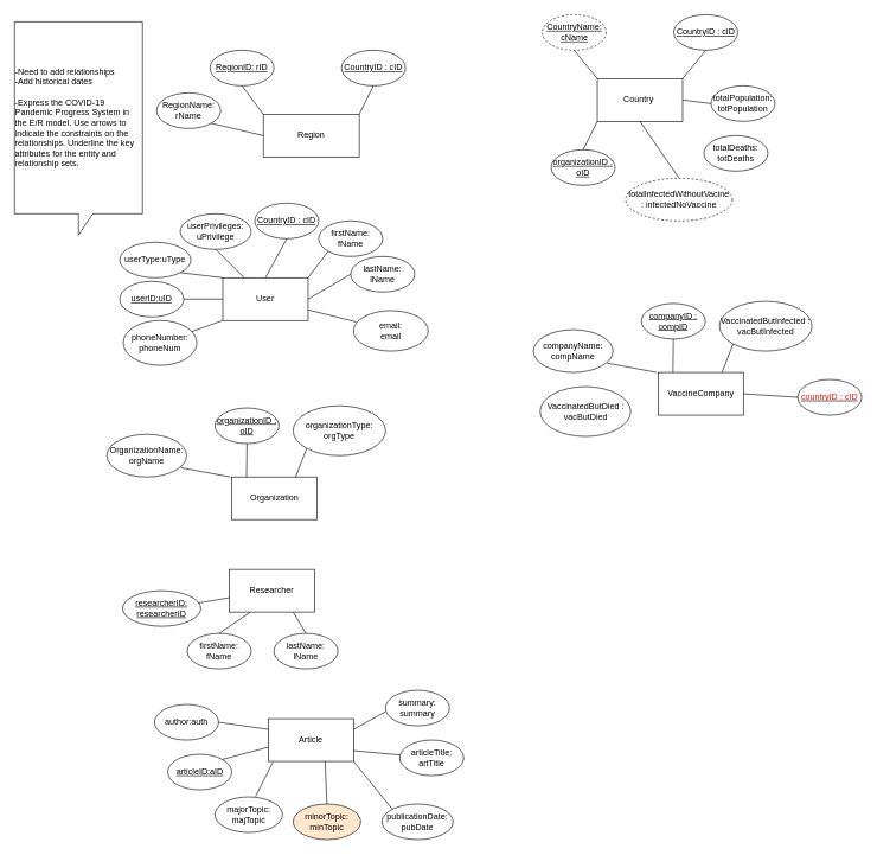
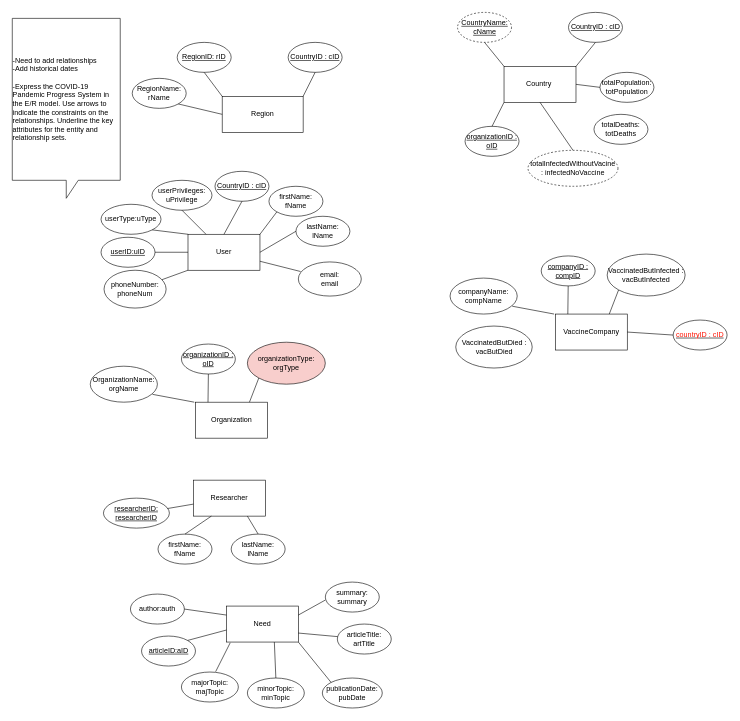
  <mxCell id="0" />
  <mxCell id="1" parent="0" />
  <mxCell id="2" value="Country&amp;nbsp;" style="rounded=0;whiteSpace=wrap;html=1;" vertex="1" parent="1"><mxGeometry x="840" y="110" width="120" height="60" as="geometry" /></mxCell>
  <mxCell id="3" value="Researcher" style="rounded=0;whiteSpace=wrap;html=1;" vertex="1" parent="1"><mxGeometry x="322" y="800" width="120" height="60" as="geometry" /></mxCell>
  <mxCell id="4" value="Organization" style="rounded=0;whiteSpace=wrap;html=1;" vertex="1" parent="1"><mxGeometry x="325.5" y="670" width="120" height="60" as="geometry" /></mxCell>
  <mxCell id="5" value="User" style="rounded=0;whiteSpace=wrap;html=1;" vertex="1" parent="1"><mxGeometry x="313" y="390" width="120" height="60" as="geometry" /></mxCell>
  <mxCell id="6" value="Region" style="rounded=0;whiteSpace=wrap;html=1;" vertex="1" parent="1"><mxGeometry x="370" y="160" width="135" height="60" as="geometry" /></mxCell>
  <mxCell id="7" value="&lt;u&gt;RegionID: rID&lt;/u&gt;" style="ellipse;whiteSpace=wrap;html=1;" vertex="1" parent="1"><mxGeometry x="295" y="70" width="90" height="50" as="geometry" /></mxCell>
  <mxCell id="8" value="&lt;u&gt;CountryID : cID&lt;/u&gt;" style="ellipse;whiteSpace=wrap;html=1;" vertex="1" parent="1"><mxGeometry x="480" y="70" width="90" height="50" as="geometry" /></mxCell>
  <mxCell id="9" value="" style="endArrow=none;html=1;rounded=0;entryX=0.5;entryY=1;entryDx=0;entryDy=0;exitX=0;exitY=0;exitDx=0;exitDy=0;" edge="1" parent="1" source="6" target="7"><mxGeometry width="50" height="50" relative="1" as="geometry"><mxPoint x="420" y="250" as="sourcePoint" /><mxPoint x="470" y="200" as="targetPoint" /></mxGeometry></mxCell>
  <mxCell id="10" value="" style="endArrow=none;html=1;rounded=0;entryX=0.5;entryY=1;entryDx=0;entryDy=0;" edge="1" parent="1" target="8"><mxGeometry width="50" height="50" relative="1" as="geometry"><mxPoint x="505" y="160" as="sourcePoint" /><mxPoint x="555" y="110" as="targetPoint" /></mxGeometry></mxCell>
- <mxCell id="11" value="Article" style="rounded=0;whiteSpace=wrap;html=1;" vertex="1" parent="1"><mxGeometry x="377" y="1010" width="120" height="60" as="geometry" /></mxCell>
+ <mxCell id="11" value="Need" style="rounded=0;whiteSpace=wrap;html=1;" vertex="1" parent="1"><mxGeometry x="377" y="1010" width="120" height="60" as="geometry" /></mxCell>
  <mxCell id="12" value="RegionName: rName" style="ellipse;whiteSpace=wrap;html=1;" vertex="1" parent="1"><mxGeometry x="220" y="130" width="90" height="50" as="geometry" /></mxCell>
  <mxCell id="13" value="" style="endArrow=none;html=1;rounded=0;entryX=1;entryY=1;entryDx=0;entryDy=0;exitX=0;exitY=0.5;exitDx=0;exitDy=0;" edge="1" parent="1" source="6" target="12"><mxGeometry width="50" height="50" relative="1" as="geometry"><mxPoint x="355" y="190" as="sourcePoint" /><mxPoint x="310" y="150" as="targetPoint" /></mxGeometry></mxCell>
  <mxCell id="14" value="&lt;u&gt;CountryName: cName&lt;/u&gt;" style="ellipse;whiteSpace=wrap;html=1;dashed=1;" vertex="1" parent="1"><mxGeometry x="762.5" y="20" width="90" height="50" as="geometry" /></mxCell>
  <mxCell id="15" value="&lt;u&gt;CountryID : cID&lt;/u&gt;" style="ellipse;whiteSpace=wrap;html=1;" vertex="1" parent="1"><mxGeometry x="947.5" y="20" width="90" height="50" as="geometry" /></mxCell>
  <mxCell id="16" value="" style="endArrow=none;html=1;rounded=0;entryX=0.5;entryY=1;entryDx=0;entryDy=0;exitX=0;exitY=0;exitDx=0;exitDy=0;" edge="1" parent="1" source="2" target="14"><mxGeometry width="50" height="50" relative="1" as="geometry"><mxPoint x="837.5" y="110" as="sourcePoint" /><mxPoint x="937.5" y="150" as="targetPoint" /></mxGeometry></mxCell>
  <mxCell id="17" value="" style="endArrow=none;html=1;rounded=0;entryX=0.5;entryY=1;entryDx=0;entryDy=0;exitX=1;exitY=0;exitDx=0;exitDy=0;" edge="1" parent="1" source="2" target="15"><mxGeometry width="50" height="50" relative="1" as="geometry"><mxPoint x="972.5" y="110" as="sourcePoint" /><mxPoint x="1022.5" y="60" as="targetPoint" /></mxGeometry></mxCell>
  <mxCell id="18" value="totalDeaths: totDeaths" style="ellipse;whiteSpace=wrap;html=1;" vertex="1" parent="1"><mxGeometry x="990" y="190" width="90" height="50" as="geometry" /></mxCell>
  <mxCell id="19" value="totalPopulation: totPopulation" style="ellipse;whiteSpace=wrap;html=1;" vertex="1" parent="1"><mxGeometry x="1000" y="120" width="90" height="50" as="geometry" /></mxCell>
  <mxCell id="20" value="" style="endArrow=none;html=1;rounded=0;entryX=0;entryY=0.5;entryDx=0;entryDy=0;exitX=1;exitY=0.5;exitDx=0;exitDy=0;" edge="1" parent="1" target="19"><mxGeometry width="50" height="50" relative="1" as="geometry"><mxPoint x="960" y="140" as="sourcePoint" /><mxPoint x="1075" y="160" as="targetPoint" /></mxGeometry></mxCell>
  <mxCell id="21" value="totalInfectedWithoutVacine : infectedNoVaccine" style="ellipse;whiteSpace=wrap;html=1;dashed=1;" vertex="1" parent="1"><mxGeometry x="880" y="250" width="150" height="60" as="geometry" /></mxCell>
  <mxCell id="22" value="" style="endArrow=none;html=1;rounded=0;entryX=0.5;entryY=0;entryDx=0;entryDy=0;exitX=0.5;exitY=1;exitDx=0;exitDy=0;" edge="1" parent="1" source="2" target="21"><mxGeometry width="50" height="50" relative="1" as="geometry"><mxPoint x="840" y="280" as="sourcePoint" /><mxPoint x="955" y="300" as="targetPoint" /></mxGeometry></mxCell>
  <mxCell id="23" value="userType:uType" style="ellipse;whiteSpace=wrap;html=1;" vertex="1" parent="1"><mxGeometry x="168" y="340" width="100" height="50" as="geometry" /></mxCell>
  <mxCell id="24" value="" style="endArrow=none;html=1;rounded=0;entryX=0;entryY=0;entryDx=0;entryDy=0;exitX=1;exitY=1;exitDx=0;exitDy=0;" edge="1" parent="1" source="23" target="5"><mxGeometry width="50" height="50" relative="1" as="geometry"><mxPoint x="208" y="340" as="sourcePoint" /><mxPoint x="258" y="290" as="targetPoint" /><Array as="points" /></mxGeometry></mxCell>
  <mxCell id="25" value="userPrivileges: uPrivilege" style="ellipse;whiteSpace=wrap;html=1;color='red';" vertex="1" parent="1"><mxGeometry x="253" y="300" width="100" height="50" as="geometry" /></mxCell>
  <mxCell id="26" value="" style="endArrow=none;html=1;rounded=0;entryX=0.25;entryY=0;entryDx=0;entryDy=0;exitX=0.5;exitY=1;exitDx=0;exitDy=0;" edge="1" parent="1" source="25" target="5"><mxGeometry width="50" height="50" relative="1" as="geometry"><mxPoint x="348" y="310" as="sourcePoint" /><mxPoint x="453" y="360" as="targetPoint" /><Array as="points" /></mxGeometry></mxCell>
  <mxCell id="27" value="&lt;u&gt;userID:uID&lt;/u&gt;" style="ellipse;whiteSpace=wrap;html=1;" vertex="1" parent="1"><mxGeometry x="168" y="395" width="90" height="50" as="geometry" /></mxCell>
  <mxCell id="28" value="" style="endArrow=none;html=1;rounded=0;entryX=0;entryY=0.5;entryDx=0;entryDy=0;exitX=1;exitY=0.5;exitDx=0;exitDy=0;" edge="1" parent="1" source="27" target="5"><mxGeometry width="50" height="50" relative="1" as="geometry"><mxPoint x="193" y="430" as="sourcePoint" /><mxPoint x="298" y="480" as="targetPoint" /><Array as="points" /></mxGeometry></mxCell>
  <mxCell id="29" value="&lt;u&gt;articleID:aID&lt;/u&gt;" style="ellipse;whiteSpace=wrap;html=1;" vertex="1" parent="1"><mxGeometry x="235.5" y="1060" width="90" height="50" as="geometry" /></mxCell>
  <mxCell id="30" value="" style="endArrow=none;html=1;rounded=0;entryX=0;entryY=1;entryDx=0;entryDy=0;exitX=1;exitY=0;exitDx=0;exitDy=0;" edge="1" parent="1" source="29"><mxGeometry width="50" height="50" relative="1" as="geometry"><mxPoint x="342" y="1090" as="sourcePoint" /><mxPoint x="377" y="1050" as="targetPoint" /><Array as="points" /></mxGeometry></mxCell>
  <mxCell id="31" value="author:auth" style="ellipse;whiteSpace=wrap;html=1;" vertex="1" parent="1"><mxGeometry x="217" y="990" width="90" height="50" as="geometry" /></mxCell>
  <mxCell id="32" value="" style="endArrow=none;html=1;rounded=0;entryX=0;entryY=0.25;entryDx=0;entryDy=0;exitX=1;exitY=0.5;exitDx=0;exitDy=0;" edge="1" parent="1" source="31" target="11"><mxGeometry width="50" height="50" relative="1" as="geometry"><mxPoint x="302" y="1010" as="sourcePoint" /><mxPoint x="362" y="1020" as="targetPoint" /><Array as="points" /></mxGeometry></mxCell>
  <mxCell id="33" value="OrganizationName: orgName" style="ellipse;whiteSpace=wrap;html=1;" vertex="1" parent="1"><mxGeometry x="150" y="610" width="112" height="60" as="geometry" /></mxCell>
  <mxCell id="34" value="" style="endArrow=none;html=1;rounded=0;entryX=0.926;entryY=0.782;entryDx=0;entryDy=0;exitX=0;exitY=0;exitDx=0;exitDy=0;entryPerimeter=0;" edge="1" parent="1" target="33"><mxGeometry width="50" height="50" relative="1" as="geometry"><mxPoint x="323.5" y="670" as="sourcePoint" /><mxPoint x="423.5" y="710" as="targetPoint" /></mxGeometry></mxCell>
  <mxCell id="35" value="majorTopic: &lt;br&gt;majTopic" style="ellipse;whiteSpace=wrap;html=1;" vertex="1" parent="1"><mxGeometry x="302" y="1120" width="95" height="50" as="geometry" /></mxCell>
  <mxCell id="36" value="" style="endArrow=none;html=1;rounded=0;exitX=0.601;exitY=-0.012;exitDx=0;exitDy=0;exitPerimeter=0;entryX=0.053;entryY=1.021;entryDx=0;entryDy=0;entryPerimeter=0;" edge="1" parent="1" source="35" target="11"><mxGeometry width="50" height="50" relative="1" as="geometry"><mxPoint x="379.5" y="1130" as="sourcePoint" /><mxPoint x="380" y="1070" as="targetPoint" /><Array as="points" /></mxGeometry></mxCell>
- <mxCell id="37" value="minorTopic: &lt;br&gt;minTopic" style="ellipse;whiteSpace=wrap;html=1;fillColor=#ffe6cc;" vertex="1" parent="1"><mxGeometry x="412" y="1130" width="95" height="50" as="geometry" /></mxCell>
+ <mxCell id="37" value="minorTopic: &lt;br&gt;minTopic" style="ellipse;whiteSpace=wrap;html=1;" vertex="1" parent="1"><mxGeometry x="412" y="1130" width="95" height="50" as="geometry" /></mxCell>
  <mxCell id="38" value="" style="endArrow=none;html=1;rounded=0;entryX=0.75;entryY=1;entryDx=0;entryDy=0;exitX=0.5;exitY=0;exitDx=0;exitDy=0;" edge="1" parent="1" source="37"><mxGeometry width="50" height="50" relative="1" as="geometry"><mxPoint x="474.12" y="1130" as="sourcePoint" /><mxPoint x="457" y="1070" as="targetPoint" /><Array as="points" /></mxGeometry></mxCell>
- <mxCell id="39" value="organizationType: orgType" style="ellipse;whiteSpace=wrap;html=1;" vertex="1" parent="1"><mxGeometry x="412" y="570" width="130" height="70" as="geometry" /></mxCell>
+ <mxCell id="39" value="organizationType: orgType" style="ellipse;whiteSpace=wrap;html=1;fillColor=#f8cecc;" vertex="1" parent="1"><mxGeometry x="412" y="570" width="130" height="70" as="geometry" /></mxCell>
  <mxCell id="40" value="" style="endArrow=none;html=1;rounded=0;entryX=0;entryY=1;entryDx=0;entryDy=0;exitX=0.75;exitY=0;exitDx=0;exitDy=0;" edge="1" parent="1" source="4" target="39"><mxGeometry width="50" height="50" relative="1" as="geometry"><mxPoint x="495.5" y="760" as="sourcePoint" /><mxPoint x="558" y="710" as="targetPoint" /></mxGeometry></mxCell>
  <mxCell id="41" value="summary:&lt;br&gt;summary" style="ellipse;whiteSpace=wrap;html=1;" vertex="1" parent="1"><mxGeometry x="542" y="970" width="90" height="50" as="geometry" /></mxCell>
  <mxCell id="42" value="" style="endArrow=none;html=1;rounded=0;exitX=1;exitY=0.25;exitDx=0;exitDy=0;" edge="1" parent="1" source="11"><mxGeometry width="50" height="50" relative="1" as="geometry"><mxPoint x="612" y="990" as="sourcePoint" /><mxPoint x="542" y="1000" as="targetPoint" /><Array as="points" /></mxGeometry></mxCell>
  <mxCell id="43" value="articleTitle: &lt;br&gt;artTitle" style="ellipse;whiteSpace=wrap;html=1;" vertex="1" parent="1"><mxGeometry x="562" y="1040" width="90" height="50" as="geometry" /></mxCell>
  <mxCell id="44" value="" style="endArrow=none;html=1;rounded=0;exitX=1;exitY=0.75;exitDx=0;exitDy=0;" edge="1" parent="1" source="11" target="43"><mxGeometry width="50" height="50" relative="1" as="geometry"><mxPoint x="632" y="1050" as="sourcePoint" /><mxPoint x="712" y="1070" as="targetPoint" /><Array as="points" /></mxGeometry></mxCell>
  <mxCell id="45" value="publicationDate:&lt;br&gt;pubDate" style="ellipse;whiteSpace=wrap;html=1;" vertex="1" parent="1"><mxGeometry x="537" y="1130" width="100" height="50" as="geometry" /></mxCell>
  <mxCell id="46" value="" style="endArrow=none;html=1;rounded=0;entryX=0;entryY=0;entryDx=0;entryDy=0;exitX=1;exitY=1;exitDx=0;exitDy=0;" edge="1" parent="1" source="11" target="45"><mxGeometry width="50" height="50" relative="1" as="geometry"><mxPoint x="622" y="1120" as="sourcePoint" /><mxPoint x="702" y="1140" as="targetPoint" /><Array as="points" /></mxGeometry></mxCell>
  <mxCell id="47" value="&lt;u&gt;researcherID:&lt;br&gt;researcherID&lt;/u&gt;" style="ellipse;whiteSpace=wrap;html=1;" vertex="1" parent="1"><mxGeometry x="172" y="830" width="110" height="50" as="geometry" /></mxCell>
  <mxCell id="48" value="" style="endArrow=none;html=1;rounded=0;entryX=0;entryY=0.5;entryDx=0;entryDy=0;exitX=0.972;exitY=0.347;exitDx=0;exitDy=0;exitPerimeter=0;" edge="1" parent="1" source="47"><mxGeometry width="50" height="50" relative="1" as="geometry"><mxPoint x="242" y="820" as="sourcePoint" /><mxPoint x="322" y="840" as="targetPoint" /><Array as="points" /></mxGeometry></mxCell>
  <mxCell id="49" value="firstName:&lt;br&gt;fName" style="ellipse;whiteSpace=wrap;html=1;" vertex="1" parent="1"><mxGeometry x="263" y="890" width="90" height="50" as="geometry" /></mxCell>
  <mxCell id="50" value="" style="endArrow=none;html=1;rounded=0;exitX=0.5;exitY=0;exitDx=0;exitDy=0;entryX=0.25;entryY=1;entryDx=0;entryDy=0;" edge="1" parent="1" source="49" target="3"><mxGeometry width="50" height="50" relative="1" as="geometry"><mxPoint x="385.5" y="890" as="sourcePoint" /><mxPoint x="361" y="860" as="targetPoint" /><Array as="points" /></mxGeometry></mxCell>
  <mxCell id="51" value="lastName:&lt;br&gt;lName" style="ellipse;whiteSpace=wrap;html=1;" vertex="1" parent="1"><mxGeometry x="385" y="890" width="90" height="50" as="geometry" /></mxCell>
  <mxCell id="52" value="" style="endArrow=none;html=1;rounded=0;entryX=0.75;entryY=1;entryDx=0;entryDy=0;exitX=0.5;exitY=0;exitDx=0;exitDy=0;" edge="1" parent="1" source="51" target="3"><mxGeometry width="50" height="50" relative="1" as="geometry"><mxPoint x="512" y="880" as="sourcePoint" /><mxPoint x="592" y="900" as="targetPoint" /><Array as="points" /></mxGeometry></mxCell>
  <mxCell id="53" value="&lt;u&gt;organizationID : oID&lt;/u&gt;" style="ellipse;whiteSpace=wrap;html=1;" vertex="1" parent="1"><mxGeometry x="302" y="573.06" width="90" height="50" as="geometry" /></mxCell>
  <mxCell id="54" value="" style="endArrow=none;html=1;rounded=0;entryX=0.5;entryY=1;entryDx=0;entryDy=0;exitX=0.049;exitY=-0.051;exitDx=0;exitDy=0;exitPerimeter=0;" edge="1" parent="1" target="53"><mxGeometry width="50" height="50" relative="1" as="geometry"><mxPoint x="346.38" y="670" as="sourcePoint" /><mxPoint x="523.5" y="623.06" as="targetPoint" /></mxGeometry></mxCell>
  <mxCell id="55" value="firstName:&lt;br&gt;fName" style="ellipse;whiteSpace=wrap;html=1;" vertex="1" parent="1"><mxGeometry x="448" y="310" width="90" height="50" as="geometry" /></mxCell>
  <mxCell id="56" value="" style="endArrow=none;html=1;rounded=0;entryX=1;entryY=0;entryDx=0;entryDy=0;exitX=0;exitY=1;exitDx=0;exitDy=0;" edge="1" parent="1" source="55" target="5"><mxGeometry width="50" height="50" relative="1" as="geometry"><mxPoint x="463" y="370" as="sourcePoint" /><mxPoint x="608" y="350" as="targetPoint" /><Array as="points" /></mxGeometry></mxCell>
  <mxCell id="57" value="lastName:&lt;br&gt;lName" style="ellipse;whiteSpace=wrap;html=1;" vertex="1" parent="1"><mxGeometry x="493" y="360" width="90" height="50" as="geometry" /></mxCell>
  <mxCell id="58" value="" style="endArrow=none;html=1;rounded=0;entryX=1;entryY=0.5;entryDx=0;entryDy=0;exitX=0;exitY=0.5;exitDx=0;exitDy=0;" edge="1" parent="1" source="57" target="5"><mxGeometry width="50" height="50" relative="1" as="geometry"><mxPoint x="475.5" y="430" as="sourcePoint" /><mxPoint x="445.5" y="450" as="targetPoint" /><Array as="points" /></mxGeometry></mxCell>
  <mxCell id="59" value="VaccineCompany" style="rounded=0;whiteSpace=wrap;html=1;" vertex="1" parent="1"><mxGeometry x="925.5" y="523.06" width="120" height="60" as="geometry" /></mxCell>
  <mxCell id="60" value="companyName: compName" style="ellipse;whiteSpace=wrap;html=1;" vertex="1" parent="1"><mxGeometry x="750" y="463.06" width="112" height="60" as="geometry" /></mxCell>
  <mxCell id="61" value="&lt;u&gt;&lt;font color=&quot;#ff1303&quot;&gt;countryID : cID&lt;/font&gt;&lt;/u&gt;" style="ellipse;whiteSpace=wrap;html=1;" vertex="1" parent="1"><mxGeometry x="1122" y="533.06" width="90" height="50" as="geometry" /></mxCell>
  <mxCell id="62" value="" style="endArrow=none;html=1;rounded=0;entryX=0.926;entryY=0.782;entryDx=0;entryDy=0;exitX=0;exitY=0;exitDx=0;exitDy=0;entryPerimeter=0;" edge="1" parent="1" target="60"><mxGeometry width="50" height="50" relative="1" as="geometry"><mxPoint x="923.5" y="523.06" as="sourcePoint" /><mxPoint x="1023.5" y="563.06" as="targetPoint" /></mxGeometry></mxCell>
  <mxCell id="63" value="" style="endArrow=none;html=1;rounded=0;entryX=0;entryY=0.5;entryDx=0;entryDy=0;exitX=1;exitY=0.5;exitDx=0;exitDy=0;" edge="1" parent="1" source="59" target="61"><mxGeometry width="50" height="50" relative="1" as="geometry"><mxPoint x="1052" y="563.06" as="sourcePoint" /><mxPoint x="1423.5" y="409.59" as="targetPoint" /></mxGeometry></mxCell>
  <mxCell id="64" value="VaccinatedButInfected : vacButInfected" style="ellipse;whiteSpace=wrap;html=1;" vertex="1" parent="1"><mxGeometry x="1012" y="423.06" width="130" height="70" as="geometry" /></mxCell>
  <mxCell id="65" value="" style="endArrow=none;html=1;rounded=0;entryX=0;entryY=1;entryDx=0;entryDy=0;exitX=0.75;exitY=0;exitDx=0;exitDy=0;" edge="1" parent="1" source="59" target="64"><mxGeometry width="50" height="50" relative="1" as="geometry"><mxPoint x="1095.5" y="613.06" as="sourcePoint" /><mxPoint x="1158" y="563.06" as="targetPoint" /></mxGeometry></mxCell>
  <mxCell id="66" value="VaccinatedButDied : vacButDied" style="ellipse;whiteSpace=wrap;html=1;" vertex="1" parent="1"><mxGeometry x="759.5" y="543.06" width="127.5" height="70" as="geometry" /></mxCell>
  <mxCell id="67" value="&lt;u&gt;companyID : compID&lt;/u&gt;" style="ellipse;whiteSpace=wrap;html=1;" vertex="1" parent="1"><mxGeometry x="902" y="426.12" width="90" height="50" as="geometry" /></mxCell>
  <mxCell id="68" value="" style="endArrow=none;html=1;rounded=0;entryX=0.5;entryY=1;entryDx=0;entryDy=0;exitX=0.049;exitY=-0.051;exitDx=0;exitDy=0;exitPerimeter=0;" edge="1" parent="1" target="67"><mxGeometry width="50" height="50" relative="1" as="geometry"><mxPoint x="946.38" y="523.06" as="sourcePoint" /><mxPoint x="1123.5" y="476.12" as="targetPoint" /></mxGeometry></mxCell>
  <mxCell id="69" value="&lt;u&gt;organizationID : oID&lt;/u&gt;" style="ellipse;whiteSpace=wrap;html=1;" vertex="1" parent="1"><mxGeometry x="775" y="210" width="90" height="50" as="geometry" /></mxCell>
  <mxCell id="70" value="" style="endArrow=none;html=1;rounded=0;entryX=0.5;entryY=0;entryDx=0;entryDy=0;exitX=0;exitY=1;exitDx=0;exitDy=0;" edge="1" parent="1" source="2" target="69"><mxGeometry width="50" height="50" relative="1" as="geometry"><mxPoint x="806.88" y="330" as="sourcePoint" /><mxPoint x="984" y="283.06" as="targetPoint" /></mxGeometry></mxCell>
  <mxCell id="71" value="&lt;u&gt;CountryID : cID&lt;/u&gt;" style="ellipse;whiteSpace=wrap;html=1;" vertex="1" parent="1"><mxGeometry x="358" y="285" width="90" height="50" as="geometry" /></mxCell>
  <mxCell id="72" value="" style="endArrow=none;html=1;rounded=0;entryX=0.5;entryY=1;entryDx=0;entryDy=0;exitX=0.5;exitY=0;exitDx=0;exitDy=0;" edge="1" parent="1" source="5" target="71"><mxGeometry width="50" height="50" relative="1" as="geometry"><mxPoint x="425.5" y="390" as="sourcePoint" /><mxPoint x="488" y="340" as="targetPoint" /></mxGeometry></mxCell>
  <mxCell id="73" value="&lt;div style=&quot;text-align: left;&quot;&gt;&lt;span style=&quot;background-color: initial;&quot;&gt;-Need to add relationships&lt;/span&gt;&lt;/div&gt;&lt;div style=&quot;text-align: left;&quot;&gt;&lt;span style=&quot;background-color: initial;&quot;&gt;-Add historical dates&lt;/span&gt;&lt;/div&gt;&lt;div style=&quot;text-align: left;&quot;&gt;&lt;br&gt;&lt;/div&gt;&lt;div style=&quot;text-align: left;&quot;&gt;&lt;span style=&quot;background-color: initial;&quot;&gt;-Express the COVID-19 Pandemic Progress System in the E/R model. Use arrows to indicate the constraints on the relationships. Underline the key attributes for the entity and relationship sets.&lt;/span&gt;&lt;/div&gt;" style="shape=callout;whiteSpace=wrap;html=1;perimeter=calloutPerimeter;" vertex="1" parent="1"><mxGeometry width="180" height="300" as="geometry" x="20" y="30" /></mxCell>
  <mxCell id="74" value="email:&lt;br&gt;email" style="ellipse;whiteSpace=wrap;html=1;" vertex="1" parent="1"><mxGeometry x="497" y="436.12" width="105" height="56.94" as="geometry" /></mxCell>
  <mxCell id="75" value="" style="endArrow=none;html=1;rounded=0;entryX=1;entryY=0.75;entryDx=0;entryDy=0;exitX=0.036;exitY=0.281;exitDx=0;exitDy=0;exitPerimeter=0;" edge="1" parent="1" source="74" target="5"><mxGeometry width="50" height="50" relative="1" as="geometry"><mxPoint x="478" y="458.06" as="sourcePoint" /><mxPoint x="448" y="478.06" as="targetPoint" /><Array as="points" /></mxGeometry></mxCell>
  <mxCell id="76" value="phoneNumber:&lt;br&gt;phoneNum" style="ellipse;whiteSpace=wrap;html=1;" vertex="1" parent="1"><mxGeometry x="173" y="450" width="103.5" height="63.06" as="geometry" /></mxCell>
  <mxCell id="77" value="" style="endArrow=none;html=1;rounded=0;entryX=0;entryY=1;entryDx=0;entryDy=0;" edge="1" parent="1" source="76" target="5"><mxGeometry width="50" height="50" relative="1" as="geometry"><mxPoint x="166.5" y="498.06" as="sourcePoint" /><mxPoint x="136.5" y="518.06" as="targetPoint" /><Array as="points" /></mxGeometry></mxCell>
